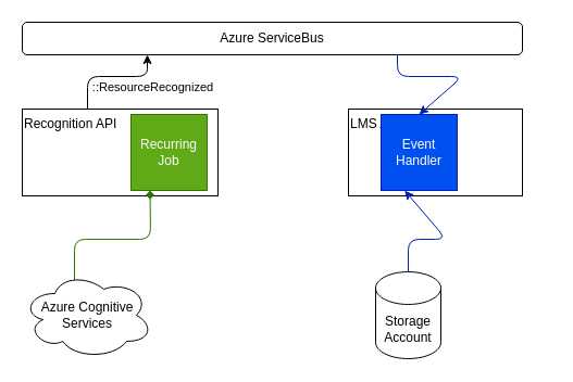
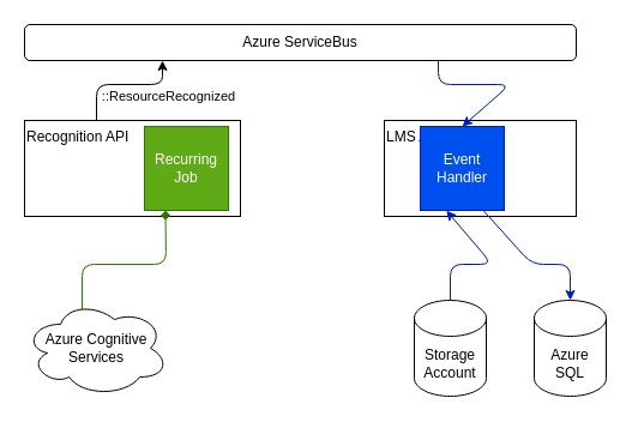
  <mxCell id="0" />
  <mxCell id="1" parent="0" />
  <mxCell id="2" value="Storage Account" style="shape=cylinder3;whiteSpace=wrap;html=1;boundedLbl=1;backgroundOutline=1;size=15;" vertex="1" parent="1"><mxGeometry x="345" y="250" width="60" height="80" as="geometry" /></mxCell>
+ <mxCell id="3" value="Azure SQL" style="shape=cylinder3;whiteSpace=wrap;html=1;boundedLbl=1;backgroundOutline=1;size=15;" vertex="1" parent="1"><mxGeometry x="445" y="250" width="60" height="80" as="geometry" /></mxCell>
  <mxCell id="4" value="Azure Cognitive Services" style="ellipse;shape=cloud;whiteSpace=wrap;html=1;" vertex="1" parent="1"><mxGeometry x="20" y="250" width="120" height="80" as="geometry" /></mxCell>
  <mxCell id="5" value="Azure ServiceBus" style="rounded=1;whiteSpace=wrap;html=1;" vertex="1" parent="1"><mxGeometry x="20" y="20" width="460" height="30" as="geometry" /></mxCell>
  <mxCell id="6" value="::ResourceRecognized" style="endArrow=classic;html=1;entryX=0.25;entryY=1;entryDx=0;entryDy=0;exitX=0.5;exitY=0;exitDx=0;exitDy=0;" edge="1" parent="1" target="5"><mxGeometry x="0.619" y="-11" width="50" height="50" relative="1" as="geometry"><mxPoint x="80" y="100" as="sourcePoint" /><mxPoint x="290" y="120" as="targetPoint" /><Array as="points"><mxPoint x="80" y="70" /><mxPoint x="135" y="70" /></Array><mxPoint x="-6" y="10" as="offset" /></mxGeometry></mxCell>
  <mxCell id="7" value="LMS API" style="rounded=0;whiteSpace=wrap;html=1;align=left;verticalAlign=top;" vertex="1" parent="1"><mxGeometry x="320" y="100" width="160" height="80" as="geometry" /></mxCell>
  <mxCell id="8" value="" style="endArrow=classic;html=1;exitX=0.75;exitY=1;exitDx=0;exitDy=0;entryX=0.5;entryY=0;entryDx=0;entryDy=0;fillColor=#0050ef;strokeColor=#001DBC;" edge="1" parent="1" source="5" target="9"><mxGeometry width="50" height="50" relative="1" as="geometry"><mxPoint x="240" y="170" as="sourcePoint" /><mxPoint x="360" y="100" as="targetPoint" /><Array as="points"><mxPoint x="365" y="70" /><mxPoint x="425" y="70" /></Array></mxGeometry></mxCell>
  <mxCell id="9" value="Event Handler" style="whiteSpace=wrap;html=1;aspect=fixed;fillColor=#0050ef;fontColor=#ffffff;strokeColor=#001DBC;" vertex="1" parent="1"><mxGeometry x="350" y="105" width="70" height="70" as="geometry" /></mxCell>
  <mxCell id="10" value="" style="endArrow=classic;html=1;fillColor=#0050ef;strokeColor=#001DBC;entryX=0.31;entryY=1.002;entryDx=0;entryDy=0;entryPerimeter=0;exitX=0.5;exitY=0;exitDx=0;exitDy=0;exitPerimeter=0;" edge="1" parent="1" source="2" target="9"><mxGeometry width="50" height="50" relative="1" as="geometry"><mxPoint x="240" y="230" as="sourcePoint" /><mxPoint x="290" y="180" as="targetPoint" /><Array as="points"><mxPoint x="375" y="220" /><mxPoint x="410" y="220" /></Array></mxGeometry></mxCell>
+ <mxCell id="11" value="" style="endArrow=classic;html=1;fillColor=#0050ef;strokeColor=#001DBC;entryX=0.5;entryY=0;entryDx=0;entryDy=0;entryPerimeter=0;exitX=0.75;exitY=1;exitDx=0;exitDy=0;" edge="1" parent="1" source="9" target="3"><mxGeometry width="50" height="50" relative="1" as="geometry"><mxPoint x="240" y="230" as="sourcePoint" /><mxPoint x="290" y="180" as="targetPoint" /><Array as="points"><mxPoint x="443" y="220" /><mxPoint x="475" y="220" /></Array></mxGeometry></mxCell>
  <mxCell id="12" value="Recognition API" style="rounded=0;whiteSpace=wrap;html=1;align=left;verticalAlign=top;" vertex="1" parent="1"><mxGeometry x="20" y="100" width="180" height="80" as="geometry" /></mxCell>
  <mxCell id="13" value="Recurring Job" style="whiteSpace=wrap;html=1;aspect=fixed;fillColor=#60a917;fontColor=#ffffff;strokeColor=#2D7600;" vertex="1" parent="1"><mxGeometry x="120" y="105" width="70" height="70" as="geometry" /></mxCell>
  <mxCell id="14" value="" style="endArrow=diamond;html=1;exitX=0.4;exitY=0.1;exitDx=0;exitDy=0;exitPerimeter=0;entryX=0.25;entryY=1;entryDx=0;entryDy=0;fillColor=#60a917;strokeColor=#2D7600;" edge="1" parent="1" source="4" target="13"><mxGeometry width="50" height="50" relative="1" as="geometry"><mxPoint x="180" y="210" as="sourcePoint" /><mxPoint x="230" y="160" as="targetPoint" /><Array as="points"><mxPoint x="68" y="220" /><mxPoint x="138" y="220" /></Array></mxGeometry></mxCell>
